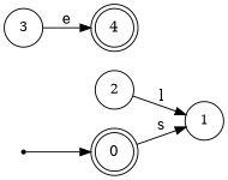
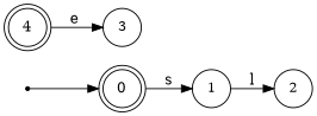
  digraph {
    rankdir=LR
    node [fontsize=14 shape=circle]
    n1 [label=0 shape=doublecircle]
    n2 [fontsize=12 label=1]
    n3 [fontsize=12 label=2]
    n4 [fontsize=12 label=3]
    n5 [label=4 shape=doublecircle]
    n6 [label=4 shape=point]
    n1 -> n2 [label=s]
-   n3 -> n2 [label=l]
-   n4 -> n5 [label=e]
+   n2 -> n3 [label=l]
+   n5 -> n4 [label=e]
    n6 -> n1
  }
